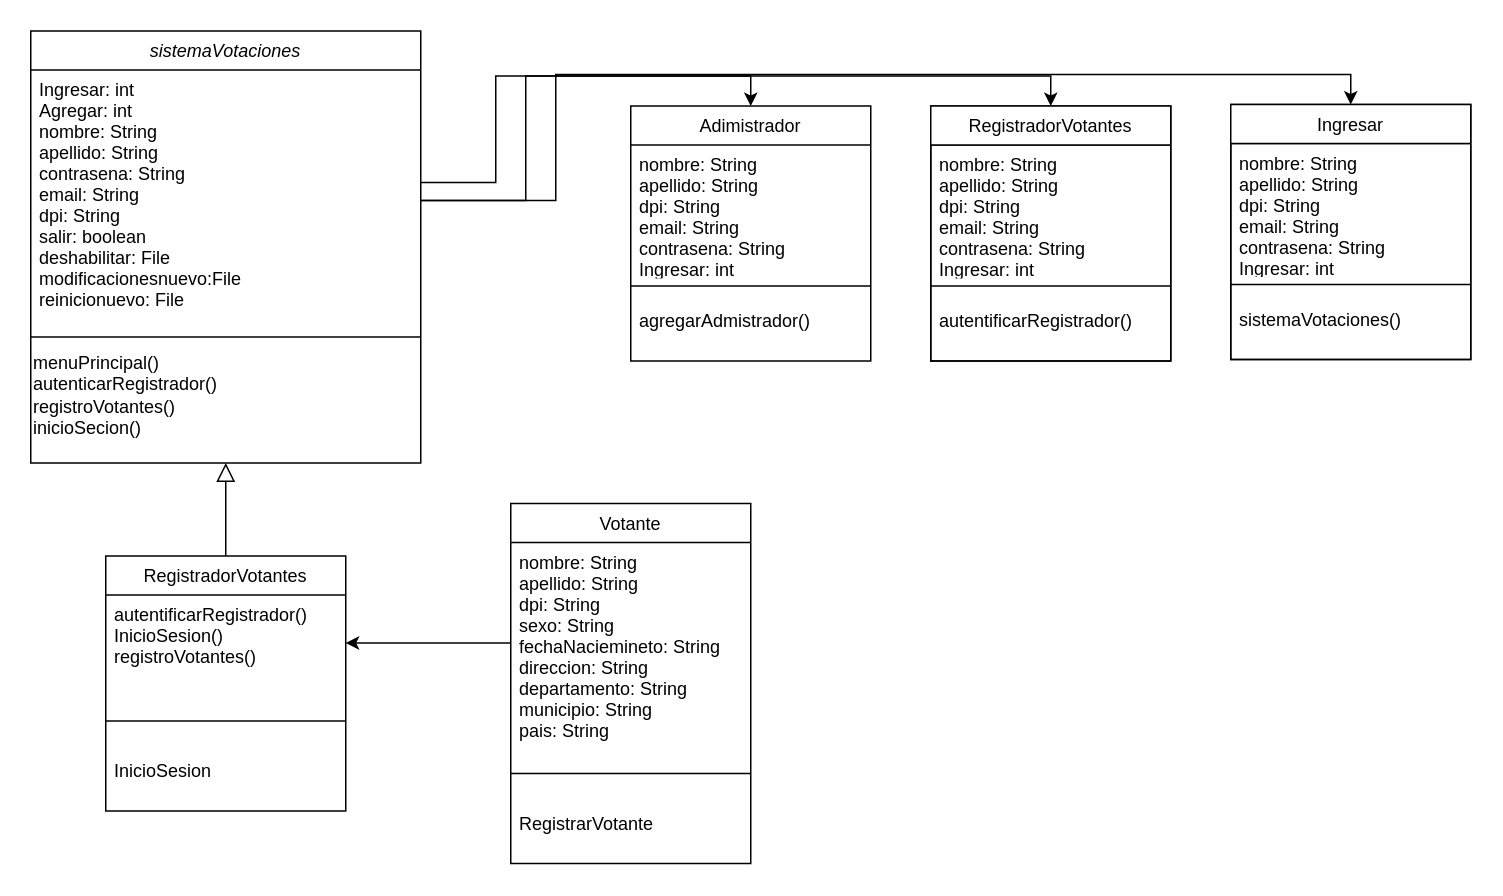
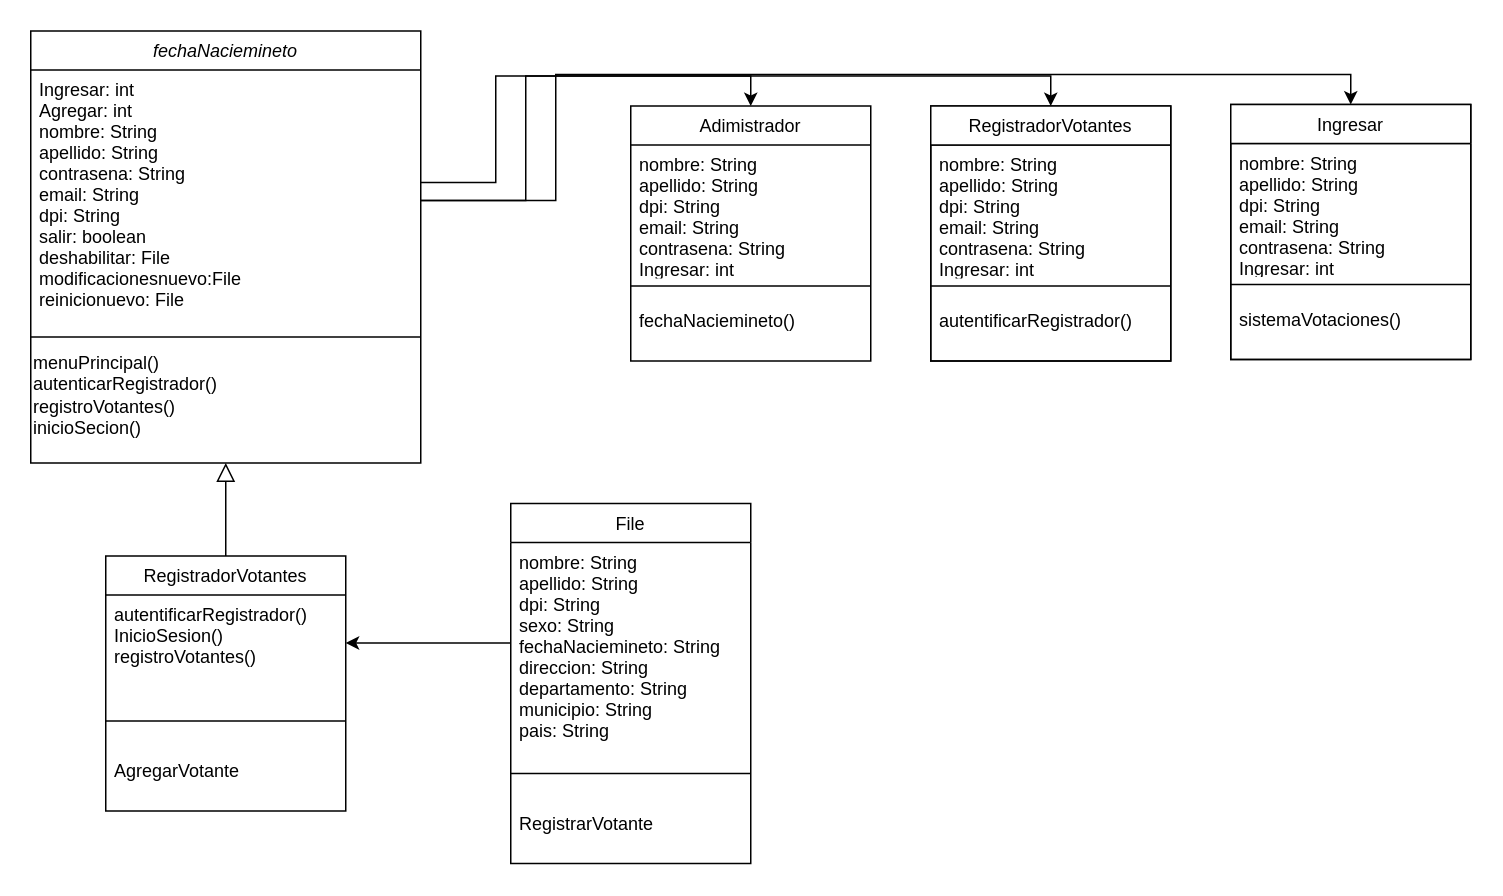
  <mxCell id="0" />
  <mxCell id="1" parent="0" />
- <mxCell id="2" value="sistemaVotaciones" style="swimlane;fontStyle=2;align=center;verticalAlign=top;childLayout=stackLayout;horizontal=1;startSize=26;horizontalStack=0;resizeParent=1;resizeLast=0;collapsible=1;marginBottom=0;rounded=0;shadow=0;strokeWidth=1;" parent="1" vertex="1"><mxGeometry x="20" y="20" width="260" height="288" as="geometry"><mxRectangle x="230" y="140" width="160" height="26" as="alternateBounds" /></mxGeometry></mxCell>
+ <mxCell id="2" value="fechaNaciemineto" style="swimlane;fontStyle=2;align=center;verticalAlign=top;childLayout=stackLayout;horizontal=1;startSize=26;horizontalStack=0;resizeParent=1;resizeLast=0;collapsible=1;marginBottom=0;rounded=0;shadow=0;strokeWidth=1;" parent="1" vertex="1"><mxGeometry x="20" y="20" width="260" height="288" as="geometry"><mxRectangle x="230" y="140" width="160" height="26" as="alternateBounds" /></mxGeometry></mxCell>
  <mxCell id="3" value="Ingresar: int &#10;Agregar: int &#10;nombre: String &#10;apellido: String &#10;contrasena: String &#10;email: String &#10;dpi: String &#10;salir: boolean &#10;deshabilitar: File &#10;modificacionesnuevo:File &#10;reinicionuevo: File" style="text;align=left;verticalAlign=top;spacingLeft=4;spacingRight=4;overflow=hidden;rotatable=0;points=[[0,0.5],[1,0.5]];portConstraint=eastwest;" parent="2" vertex="1"><mxGeometry y="26" width="260" height="174" as="geometry" /></mxCell>
  <mxCell id="4" value="" style="line;html=1;strokeWidth=1;align=left;verticalAlign=middle;spacingTop=-1;spacingLeft=3;spacingRight=3;rotatable=0;labelPosition=right;points=[];portConstraint=eastwest;" parent="2" vertex="1"><mxGeometry y="200" width="260" height="8" as="geometry" /></mxCell>
  <mxCell id="5" value="menuPrincipal()&amp;nbsp;&lt;br&gt;autenticarRegistrador()&amp;nbsp;&lt;br&gt;registroVotantes()&lt;br&gt;inicioSecion()" style="text;whiteSpace=wrap;html=1;" vertex="1" parent="2"><mxGeometry y="208" width="260" height="80" as="geometry" /></mxCell>
  <mxCell id="6" value="RegistradorVotantes" style="swimlane;fontStyle=0;align=center;verticalAlign=top;childLayout=stackLayout;horizontal=1;startSize=26;horizontalStack=0;resizeParent=1;resizeLast=0;collapsible=1;marginBottom=0;rounded=0;shadow=0;strokeWidth=1;" parent="1" vertex="1"><mxGeometry x="70" y="370" width="160" height="170" as="geometry"><mxRectangle x="130" y="380" width="160" height="26" as="alternateBounds" /></mxGeometry></mxCell>
  <mxCell id="7" value="autentificarRegistrador()&#10;InicioSesion()&#10;registroVotantes()" style="text;align=left;verticalAlign=top;spacingLeft=4;spacingRight=4;overflow=hidden;rotatable=0;points=[[0,0.5],[1,0.5]];portConstraint=eastwest;rounded=0;shadow=0;html=0;" parent="6" vertex="1"><mxGeometry y="26" width="160" height="64" as="geometry" /></mxCell>
  <mxCell id="8" value="" style="line;html=1;strokeWidth=1;align=left;verticalAlign=middle;spacingTop=-1;spacingLeft=3;spacingRight=3;rotatable=0;labelPosition=right;points=[];portConstraint=eastwest;" parent="6" vertex="1"><mxGeometry y="90" width="160" height="40" as="geometry" /></mxCell>
- <mxCell id="9" value="InicioSesion" style="text;align=left;verticalAlign=top;spacingLeft=4;spacingRight=4;overflow=hidden;rotatable=0;points=[[0,0.5],[1,0.5]];portConstraint=eastwest;rounded=0;shadow=0;html=0;" vertex="1" parent="6"><mxGeometry y="130" width="160" height="40" as="geometry" /></mxCell>
+ <mxCell id="9" value="AgregarVotante" style="text;align=left;verticalAlign=top;spacingLeft=4;spacingRight=4;overflow=hidden;rotatable=0;points=[[0,0.5],[1,0.5]];portConstraint=eastwest;rounded=0;shadow=0;html=0;" vertex="1" parent="6"><mxGeometry y="130" width="160" height="40" as="geometry" /></mxCell>
  <mxCell id="10" value="" style="endArrow=block;endSize=10;endFill=0;shadow=0;strokeWidth=1;rounded=0;edgeStyle=elbowEdgeStyle;elbow=vertical;" parent="1" source="6" target="2" edge="1"><mxGeometry width="160" relative="1" as="geometry"><mxPoint x="100" y="203" as="sourcePoint" /><mxPoint x="100" y="203" as="targetPoint" /></mxGeometry></mxCell>
  <mxCell id="11" value="Adimistrador" style="swimlane;fontStyle=0;align=center;verticalAlign=top;childLayout=stackLayout;horizontal=1;startSize=26;horizontalStack=0;resizeParent=1;resizeLast=0;collapsible=1;marginBottom=0;rounded=0;shadow=0;strokeWidth=1;" parent="1" vertex="1"><mxGeometry x="420" y="70" width="160" height="170" as="geometry"><mxRectangle x="550" y="140" width="160" height="26" as="alternateBounds" /></mxGeometry></mxCell>
  <mxCell id="12" value="nombre: String &#10;apellido: String&#10;dpi: String &#10;email: String &#10;contrasena: String &#10;Ingresar: int &#10;Agregar: int" style="text;align=left;verticalAlign=top;spacingLeft=4;spacingRight=4;overflow=hidden;rotatable=0;points=[[0,0.5],[1,0.5]];portConstraint=eastwest;" parent="11" vertex="1"><mxGeometry y="26" width="160" height="84" as="geometry" /></mxCell>
  <mxCell id="13" value="" style="line;html=1;strokeWidth=1;align=left;verticalAlign=middle;spacingTop=-1;spacingLeft=3;spacingRight=3;rotatable=0;labelPosition=right;points=[];portConstraint=eastwest;" parent="11" vertex="1"><mxGeometry y="110" width="160" height="20" as="geometry" /></mxCell>
- <mxCell id="14" value="agregarAdmistrador()" style="text;align=left;verticalAlign=top;spacingLeft=4;spacingRight=4;overflow=hidden;rotatable=0;points=[[0,0.5],[1,0.5]];portConstraint=eastwest;" parent="11" vertex="1"><mxGeometry y="130" width="160" height="20" as="geometry" /></mxCell>
- <mxCell id="15" value="Votante" style="swimlane;fontStyle=0;align=center;verticalAlign=top;childLayout=stackLayout;horizontal=1;startSize=26;horizontalStack=0;resizeParent=1;resizeLast=0;collapsible=1;marginBottom=0;rounded=0;shadow=0;strokeWidth=1;" vertex="1" parent="1"><mxGeometry x="340" y="335" width="160" height="240" as="geometry"><mxRectangle x="340" y="380" width="170" height="26" as="alternateBounds" /></mxGeometry></mxCell>
+ <mxCell id="14" value="fechaNaciemineto()" style="text;align=left;verticalAlign=top;spacingLeft=4;spacingRight=4;overflow=hidden;rotatable=0;points=[[0,0.5],[1,0.5]];portConstraint=eastwest;" parent="11" vertex="1"><mxGeometry y="130" width="160" height="20" as="geometry" /></mxCell>
+ <mxCell id="15" value="File" style="swimlane;fontStyle=0;align=center;verticalAlign=top;childLayout=stackLayout;horizontal=1;startSize=26;horizontalStack=0;resizeParent=1;resizeLast=0;collapsible=1;marginBottom=0;rounded=0;shadow=0;strokeWidth=1;" vertex="1" parent="1"><mxGeometry x="340" y="335" width="160" height="240" as="geometry"><mxRectangle x="340" y="380" width="170" height="26" as="alternateBounds" /></mxGeometry></mxCell>
  <mxCell id="16" value="nombre: String&#10;apellido: String&#10;dpi: String&#10;sexo: String&#10;fechaNaciemineto: String&#10;direccion: String&#10;departamento: String&#10;municipio: String&#10;pais: String&#10;" style="text;align=left;verticalAlign=top;spacingLeft=4;spacingRight=4;overflow=hidden;rotatable=0;points=[[0,0.5],[1,0.5]];portConstraint=eastwest;" vertex="1" parent="15"><mxGeometry y="26" width="160" height="134" as="geometry" /></mxCell>
  <mxCell id="17" value="" style="line;html=1;strokeWidth=1;align=left;verticalAlign=middle;spacingTop=-1;spacingLeft=3;spacingRight=3;rotatable=0;labelPosition=right;points=[];portConstraint=eastwest;" vertex="1" parent="15"><mxGeometry y="160" width="160" height="40" as="geometry" /></mxCell>
  <mxCell id="18" value="RegistrarVotante" style="text;align=left;verticalAlign=top;spacingLeft=4;spacingRight=4;overflow=hidden;rotatable=0;points=[[0,0.5],[1,0.5]];portConstraint=eastwest;rounded=0;shadow=0;html=0;" vertex="1" parent="15"><mxGeometry y="200" width="160" height="30" as="geometry" /></mxCell>
  <mxCell id="19" value="Adimistrador" style="swimlane;fontStyle=0;align=center;verticalAlign=top;childLayout=stackLayout;horizontal=1;startSize=26;horizontalStack=0;resizeParent=1;resizeLast=0;collapsible=1;marginBottom=0;rounded=0;shadow=0;strokeWidth=1;" vertex="1" parent="1"><mxGeometry x="620" y="70" width="160" height="170" as="geometry"><mxRectangle x="550" y="140" width="160" height="26" as="alternateBounds" /></mxGeometry></mxCell>
  <mxCell id="20" value="nombre: String &#10;apellido: String&#10;dpi: String &#10;email: String &#10;contrasena: String &#10;Ingresar: int &#10;Agregar: int" style="text;align=left;verticalAlign=top;spacingLeft=4;spacingRight=4;overflow=hidden;rotatable=0;points=[[0,0.5],[1,0.5]];portConstraint=eastwest;" vertex="1" parent="19"><mxGeometry y="26" width="160" height="84" as="geometry" /></mxCell>
  <mxCell id="21" value="" style="line;html=1;strokeWidth=1;align=left;verticalAlign=middle;spacingTop=-1;spacingLeft=3;spacingRight=3;rotatable=0;labelPosition=right;points=[];portConstraint=eastwest;" vertex="1" parent="19"><mxGeometry y="110" width="160" height="20" as="geometry" /></mxCell>
  <mxCell id="22" value="autentificarRegistrador()" style="text;align=left;verticalAlign=top;spacingLeft=4;spacingRight=4;overflow=hidden;rotatable=0;points=[[0,0.5],[1,0.5]];portConstraint=eastwest;" vertex="1" parent="19"><mxGeometry y="130" width="160" height="20" as="geometry" /></mxCell>
  <mxCell id="23" value="RegistradorVotantes" style="swimlane;fontStyle=0;align=center;verticalAlign=top;childLayout=stackLayout;horizontal=1;startSize=26;horizontalStack=0;resizeParent=1;resizeLast=0;collapsible=1;marginBottom=0;rounded=0;shadow=0;strokeWidth=1;" vertex="1" parent="1"><mxGeometry x="620" y="70" width="160" height="170" as="geometry"><mxRectangle x="550" y="140" width="160" height="26" as="alternateBounds" /></mxGeometry></mxCell>
  <mxCell id="24" value="Adimistrador" style="swimlane;fontStyle=0;align=center;verticalAlign=top;childLayout=stackLayout;horizontal=1;startSize=26;horizontalStack=0;resizeParent=1;resizeLast=0;collapsible=1;marginBottom=0;rounded=0;shadow=0;strokeWidth=1;" vertex="1" parent="1"><mxGeometry x="820" y="69" width="160" height="170" as="geometry"><mxRectangle x="550" y="140" width="160" height="26" as="alternateBounds" /></mxGeometry></mxCell>
  <mxCell id="25" value="nombre: String &#10;apellido: String&#10;dpi: String &#10;email: String &#10;contrasena: String &#10;Ingresar: int &#10;Agregar: int" style="text;align=left;verticalAlign=top;spacingLeft=4;spacingRight=4;overflow=hidden;rotatable=0;points=[[0,0.5],[1,0.5]];portConstraint=eastwest;" vertex="1" parent="24"><mxGeometry y="26" width="160" height="84" as="geometry" /></mxCell>
  <mxCell id="26" value="" style="line;html=1;strokeWidth=1;align=left;verticalAlign=middle;spacingTop=-1;spacingLeft=3;spacingRight=3;rotatable=0;labelPosition=right;points=[];portConstraint=eastwest;" vertex="1" parent="24"><mxGeometry y="110" width="160" height="20" as="geometry" /></mxCell>
  <mxCell id="27" value="sistemaVotaciones()" style="text;align=left;verticalAlign=top;spacingLeft=4;spacingRight=4;overflow=hidden;rotatable=0;points=[[0,0.5],[1,0.5]];portConstraint=eastwest;" vertex="1" parent="24"><mxGeometry y="130" width="160" height="20" as="geometry" /></mxCell>
  <mxCell id="28" value="Ingresar" style="swimlane;fontStyle=0;align=center;verticalAlign=top;childLayout=stackLayout;horizontal=1;startSize=26;horizontalStack=0;resizeParent=1;resizeLast=0;collapsible=1;marginBottom=0;rounded=0;shadow=0;strokeWidth=1;" vertex="1" parent="1"><mxGeometry x="820" y="69" width="160" height="170" as="geometry"><mxRectangle x="550" y="140" width="160" height="26" as="alternateBounds" /></mxGeometry></mxCell>
  <mxCell id="29" style="edgeStyle=orthogonalEdgeStyle;rounded=0;orthogonalLoop=1;jettySize=auto;html=1;entryX=0.5;entryY=0;entryDx=0;entryDy=0;" edge="1" parent="1" target="23"><mxGeometry relative="1" as="geometry"><mxPoint x="280" y="121" as="sourcePoint" /><Array as="points"><mxPoint x="330" y="121" /><mxPoint x="330" y="50" /><mxPoint x="700" y="50" /></Array></mxGeometry></mxCell>
  <mxCell id="30" style="edgeStyle=orthogonalEdgeStyle;rounded=0;orthogonalLoop=1;jettySize=auto;html=1;exitX=1;exitY=0.5;exitDx=0;exitDy=0;entryX=0.5;entryY=0;entryDx=0;entryDy=0;" edge="1" parent="1" source="3" target="11"><mxGeometry relative="1" as="geometry" /></mxCell>
  <mxCell id="31" style="edgeStyle=orthogonalEdgeStyle;rounded=0;orthogonalLoop=1;jettySize=auto;html=1;exitX=1;exitY=0.5;exitDx=0;exitDy=0;entryX=0.5;entryY=0;entryDx=0;entryDy=0;" edge="1" parent="1" source="3" target="28"><mxGeometry relative="1" as="geometry"><Array as="points"><mxPoint x="370" y="133" /><mxPoint x="370" y="49" /><mxPoint x="900" y="49" /></Array></mxGeometry></mxCell>
  <mxCell id="32" style="edgeStyle=orthogonalEdgeStyle;rounded=0;orthogonalLoop=1;jettySize=auto;html=1;exitX=0;exitY=0.5;exitDx=0;exitDy=0;entryX=1;entryY=0.5;entryDx=0;entryDy=0;" edge="1" parent="1" source="16" target="7"><mxGeometry relative="1" as="geometry" /></mxCell>
